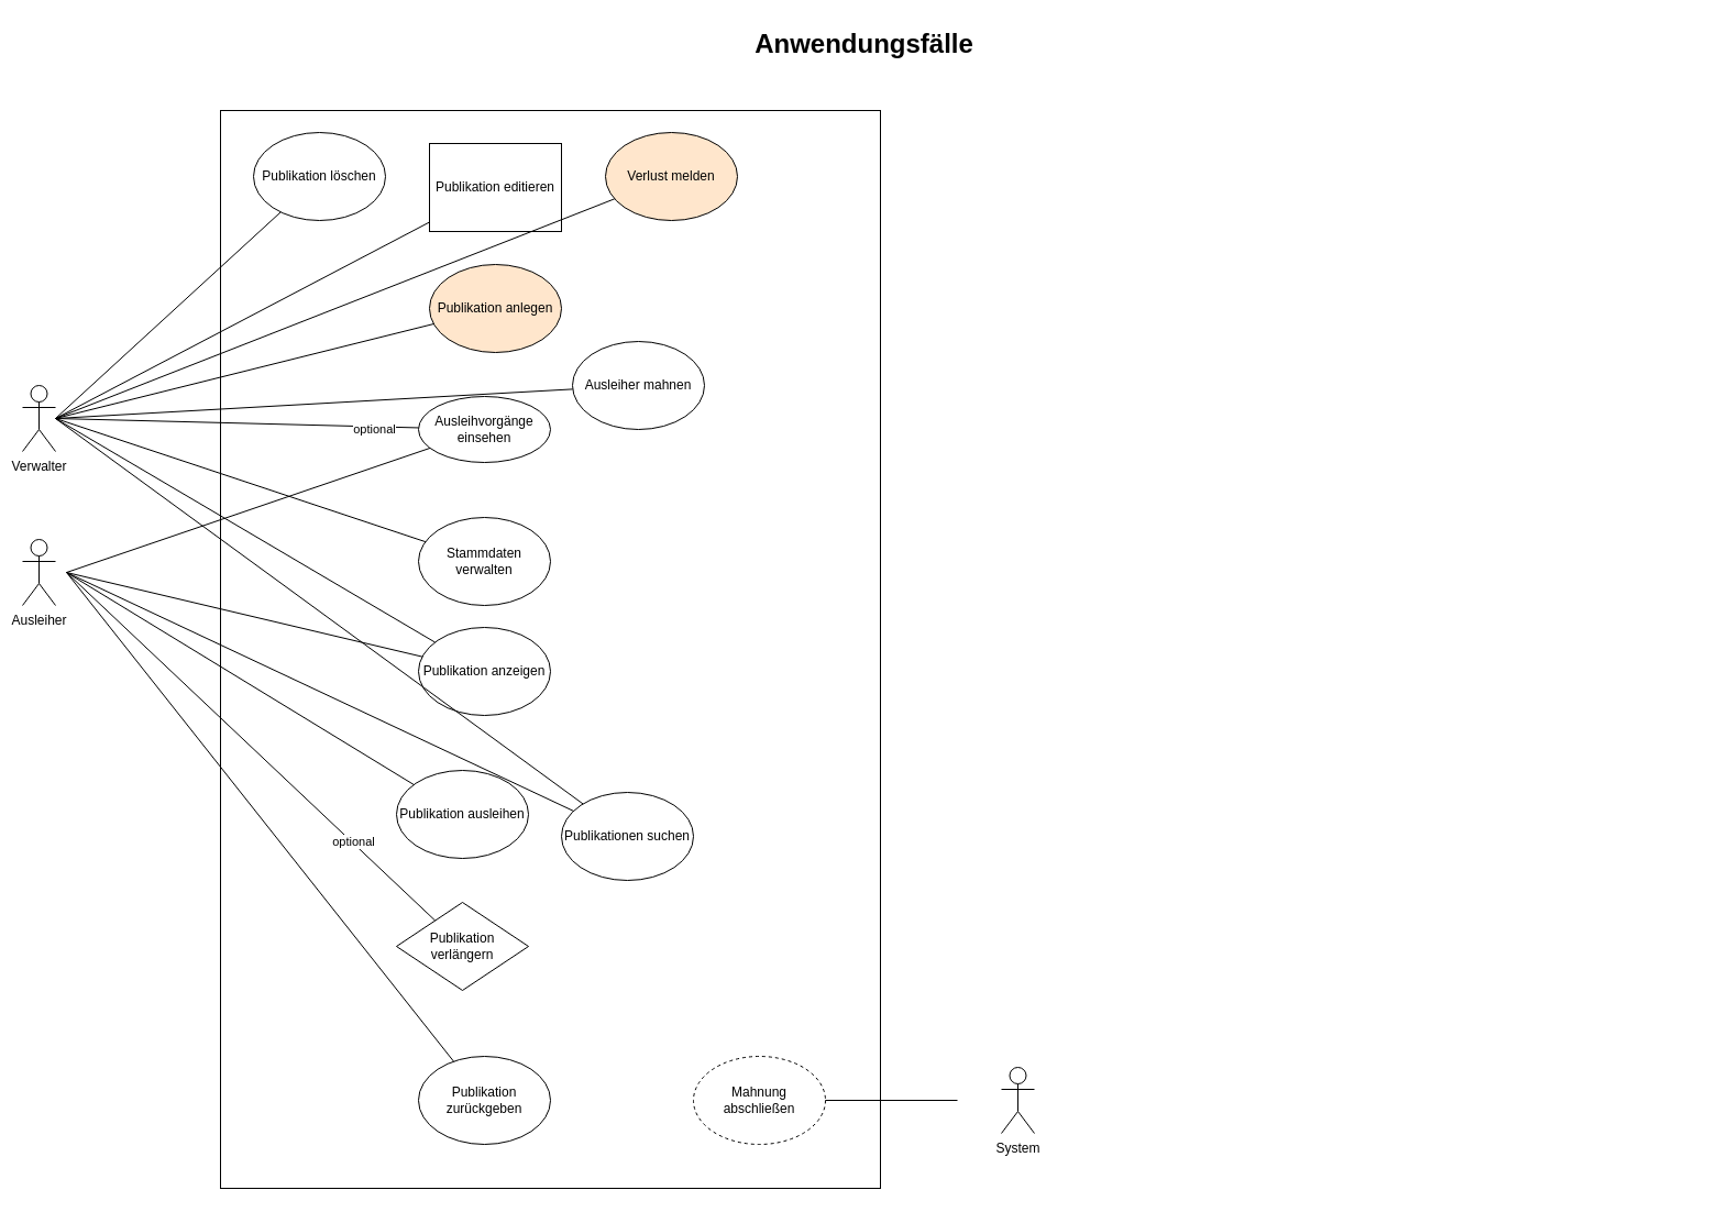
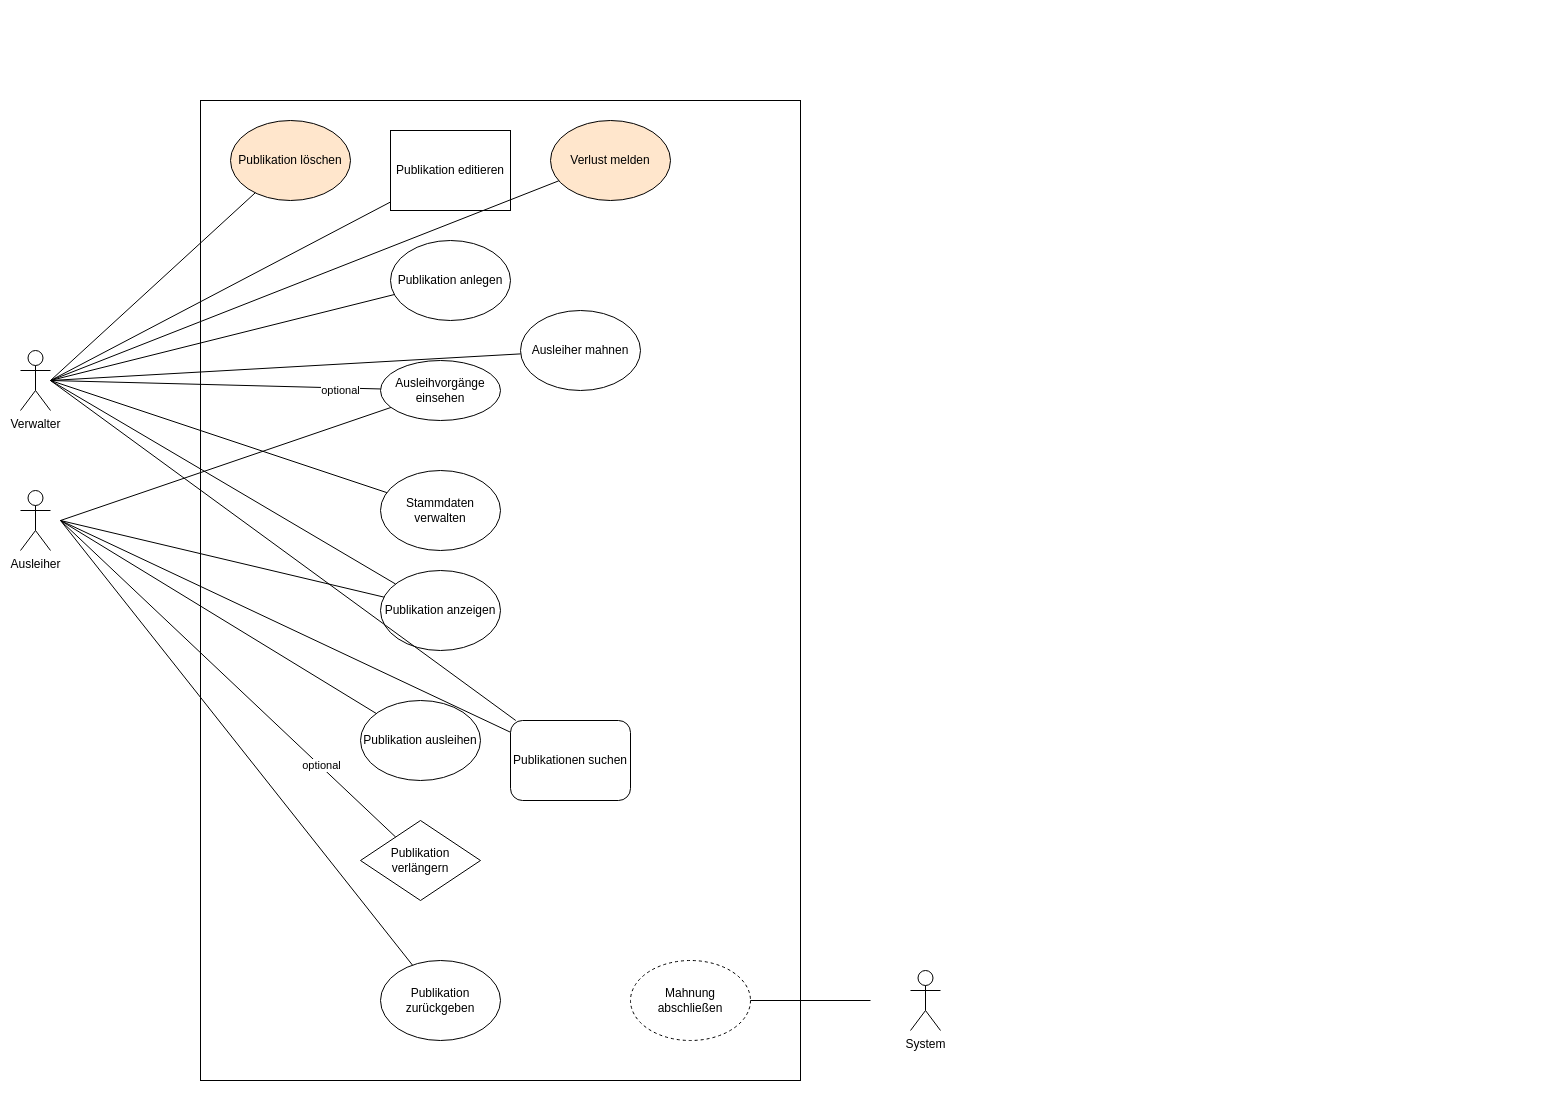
  <mxCell id="0" style=";html=1;" />
  <mxCell id="1" style=";html=1;" parent="0" />
- <mxCell id="2" value="Anwendungsfälle" style="text;strokeColor=none;fillColor=none;html=1;fontSize=24;fontStyle=1;verticalAlign=middle;align=center;" parent="1" vertex="1"><mxGeometry x="30" y="20" width="1510" height="40" as="geometry" /></mxCell>
  <mxCell id="3" value="Verwalter" style="shape=umlActor;verticalLabelPosition=bottom;verticalAlign=top;html=1;outlineConnect=0;" parent="1" vertex="1"><mxGeometry x="20" y="350" width="30" height="60" as="geometry" /></mxCell>
  <mxCell id="4" value="Ausleiher" style="shape=umlActor;verticalLabelPosition=bottom;verticalAlign=top;html=1;outlineConnect=0;" parent="1" vertex="1"><mxGeometry x="20" y="490" width="30" height="60" as="geometry" /></mxCell>
  <mxCell id="5" value="" style="whiteSpace=wrap;html=1;" parent="1" vertex="1"><mxGeometry x="200" y="100" width="600" height="980" as="geometry" /></mxCell>
  <mxCell id="6" value="" style="endArrow=none;html=1;rounded=0;" parent="1" target="12" edge="1"><mxGeometry width="50" height="50" relative="1" as="geometry"><mxPoint x="50" y="380" as="sourcePoint" /><mxPoint x="315.912" y="217.131" as="targetPoint" /></mxGeometry></mxCell>
  <mxCell id="7" value="Publikation anzeigen" style="ellipse;whiteSpace=wrap;html=1;" parent="1" vertex="1"><mxGeometry x="380" y="570" width="120" height="80" as="geometry" /></mxCell>
  <mxCell id="8" value="" style="endArrow=none;html=1;rounded=0;" parent="1" target="7" edge="1"><mxGeometry width="50" height="50" relative="1" as="geometry"><mxPoint x="60" y="520" as="sourcePoint" /><mxPoint x="170" y="470" as="targetPoint" /></mxGeometry></mxCell>
  <mxCell id="9" value="" style="endArrow=none;html=1;rounded=0;" parent="1" target="7" edge="1"><mxGeometry width="50" height="50" relative="1" as="geometry"><mxPoint x="50" y="380" as="sourcePoint" /><mxPoint x="321.442" y="403.496" as="targetPoint" /></mxGeometry></mxCell>
- <mxCell id="10" value="Publikation anlegen" style="ellipse;whiteSpace=wrap;html=1;fillColor=#ffe6cc;" parent="1" vertex="1"><mxGeometry x="390" y="240" width="120" height="80" as="geometry" /></mxCell>
+ <mxCell id="10" value="Publikation anlegen" style="ellipse;whiteSpace=wrap;html=1;" parent="1" vertex="1"><mxGeometry x="390" y="240" width="120" height="80" as="geometry" /></mxCell>
  <mxCell id="11" value="" style="endArrow=none;html=1;rounded=0;" parent="1" target="10" edge="1"><mxGeometry width="50" height="50" relative="1" as="geometry"><mxPoint x="50" y="380" as="sourcePoint" /><mxPoint x="331.442" y="413.496" as="targetPoint" /></mxGeometry></mxCell>
  <mxCell id="12" value="Publikation editieren" style="whiteSpace=wrap;html=1;rounded=0;" parent="1" vertex="1"><mxGeometry x="390" y="130" width="120" height="80" as="geometry" /></mxCell>
- <mxCell id="13" value="Publikation löschen" style="ellipse;whiteSpace=wrap;html=1;" parent="1" vertex="1"><mxGeometry x="230" y="120" width="120" height="80" as="geometry" /></mxCell>
+ <mxCell id="13" value="Publikation löschen" style="ellipse;whiteSpace=wrap;html=1;fillColor=#ffe6cc;" parent="1" vertex="1"><mxGeometry x="230" y="120" width="120" height="80" as="geometry" /></mxCell>
  <mxCell id="14" value="" style="endArrow=none;html=1;rounded=0;" parent="1" target="13" edge="1"><mxGeometry width="50" height="50" relative="1" as="geometry"><mxPoint x="50" y="380" as="sourcePoint" /><mxPoint x="341.442" y="423.496" as="targetPoint" /></mxGeometry></mxCell>
- <mxCell id="15" value="Publikationen suchen" style="ellipse;whiteSpace=wrap;html=1;" parent="1" vertex="1"><mxGeometry x="510" y="720" width="120" height="80" as="geometry" /></mxCell>
+ <mxCell id="15" value="Publikationen suchen" style="whiteSpace=wrap;html=1;rounded=1;" parent="1" vertex="1"><mxGeometry x="510" y="720" width="120" height="80" as="geometry" /></mxCell>
  <mxCell id="16" value="" style="endArrow=none;html=1;rounded=0;" parent="1" target="15" edge="1"><mxGeometry width="50" height="50" relative="1" as="geometry"><mxPoint x="60" y="520" as="sourcePoint" /><mxPoint x="351.442" y="433.496" as="targetPoint" /></mxGeometry></mxCell>
  <mxCell id="17" value="" style="endArrow=none;html=1;rounded=0;" parent="1" target="15" edge="1"><mxGeometry width="50" height="50" relative="1" as="geometry"><mxPoint x="50" y="380" as="sourcePoint" /><mxPoint x="361.442" y="443.496" as="targetPoint" /></mxGeometry></mxCell>
  <mxCell id="18" value="Publikation ausleihen" style="ellipse;whiteSpace=wrap;html=1;" parent="1" vertex="1"><mxGeometry x="360" y="700" width="120" height="80" as="geometry" /></mxCell>
  <mxCell id="19" value="" style="endArrow=none;html=1;rounded=0;" parent="1" target="18" edge="1"><mxGeometry width="50" height="50" relative="1" as="geometry"><mxPoint x="60" y="520" as="sourcePoint" /><mxPoint x="371.442" y="453.496" as="targetPoint" /></mxGeometry></mxCell>
  <mxCell id="20" value="Publikation verlängern" style="rhombus;whiteSpace=wrap;html=1;" parent="1" vertex="1"><mxGeometry x="360" y="820" width="120" height="80" as="geometry" /></mxCell>
  <mxCell id="21" value="" style="endArrow=none;html=1;rounded=0;" parent="1" target="20" edge="1"><mxGeometry width="50" height="50" relative="1" as="geometry"><mxPoint x="60" y="520" as="sourcePoint" /><mxPoint x="381.442" y="463.496" as="targetPoint" /></mxGeometry></mxCell>
  <mxCell id="22" value="optional" style="edgeLabel;html=1;align=center;verticalAlign=middle;resizable=0;points=[];" parent="21" connectable="0" vertex="1"><mxGeometry x="0.554" y="2" relative="1" as="geometry"><mxPoint x="-1" as="offset" /></mxGeometry></mxCell>
  <mxCell id="23" value="Ausleihvorgänge einsehen" style="ellipse;whiteSpace=wrap;html=1;" parent="1" vertex="1"><mxGeometry x="380" y="360" width="120" height="60" as="geometry" /></mxCell>
  <mxCell id="24" value="Publikation zurückgeben" style="ellipse;whiteSpace=wrap;html=1;" parent="1" vertex="1"><mxGeometry x="380" y="960" width="120" height="80" as="geometry" /></mxCell>
  <mxCell id="25" value="" style="endArrow=none;html=1;rounded=0;" parent="1" target="24" edge="1"><mxGeometry width="50" height="50" relative="1" as="geometry"><mxPoint x="60" y="520" as="sourcePoint" /><mxPoint x="391.442" y="473.496" as="targetPoint" /></mxGeometry></mxCell>
  <mxCell id="26" value="" style="endArrow=none;html=1;rounded=0;" parent="1" target="23" edge="1"><mxGeometry width="50" height="50" relative="1" as="geometry"><mxPoint x="60" y="520" as="sourcePoint" /><mxPoint x="401.442" y="483.496" as="targetPoint" /></mxGeometry></mxCell>
  <mxCell id="27" value="" style="endArrow=none;html=1;rounded=0;" parent="1" target="23" edge="1"><mxGeometry width="50" height="50" relative="1" as="geometry"><mxPoint x="50" y="380" as="sourcePoint" /><mxPoint x="411.442" y="493.496" as="targetPoint" /></mxGeometry></mxCell>
  <mxCell id="28" value="optional" style="edgeLabel;html=1;align=center;verticalAlign=middle;resizable=0;points=[];" parent="27" vertex="1" connectable="0"><mxGeometry x="0.759" y="-2" relative="1" as="geometry"><mxPoint as="offset" /></mxGeometry></mxCell>
  <mxCell id="29" value="System" style="shape=umlActor;verticalLabelPosition=bottom;verticalAlign=top;html=1;outlineConnect=0;" parent="1" vertex="1"><mxGeometry x="910" y="970" width="30" height="60" as="geometry" /></mxCell>
  <mxCell id="30" value="Ausleiher mahnen" style="ellipse;whiteSpace=wrap;html=1;" parent="1" vertex="1"><mxGeometry x="520" y="310" width="120" height="80" as="geometry" /></mxCell>
  <mxCell id="31" value="" style="endArrow=none;html=1;rounded=0;" parent="1" target="30" edge="1"><mxGeometry width="50" height="50" relative="1" as="geometry"><mxPoint x="50" y="380" as="sourcePoint" /><mxPoint x="431.442" y="513.496" as="targetPoint" /></mxGeometry></mxCell>
  <mxCell id="32" value="Mahnung abschließen" style="ellipse;whiteSpace=wrap;html=1;dashed=1;" parent="1" vertex="1"><mxGeometry x="630" y="960" width="120" height="80" as="geometry" /></mxCell>
  <mxCell id="33" value="" style="endArrow=none;html=1;rounded=0;" parent="1" source="32" edge="1"><mxGeometry width="50" height="50" relative="1" as="geometry"><mxPoint x="1070" y="640" as="sourcePoint" /><mxPoint x="870" y="1000" as="targetPoint" /></mxGeometry></mxCell>
  <mxCell id="34" value="Verlust melden" style="ellipse;whiteSpace=wrap;html=1;fillColor=#ffe6cc;" parent="1" vertex="1"><mxGeometry x="550" y="120" width="120" height="80" as="geometry" /></mxCell>
  <mxCell id="35" value="" style="endArrow=none;html=1;rounded=0;" parent="1" target="34" edge="1"><mxGeometry width="50" height="50" relative="1" as="geometry"><mxPoint x="50" y="380" as="sourcePoint" /><mxPoint x="120" y="660" as="targetPoint" /></mxGeometry></mxCell>
  <mxCell id="36" value="Stammdaten verwalten" style="ellipse;whiteSpace=wrap;html=1;" parent="1" vertex="1"><mxGeometry x="380" y="470" width="120" height="80" as="geometry" /></mxCell>
  <mxCell id="37" value="" style="endArrow=none;html=1;rounded=0;" parent="1" target="36" edge="1"><mxGeometry width="50" height="50" relative="1" as="geometry"><mxPoint x="50" y="380" as="sourcePoint" /><mxPoint x="30" y="460" as="targetPoint" /></mxGeometry></mxCell>
